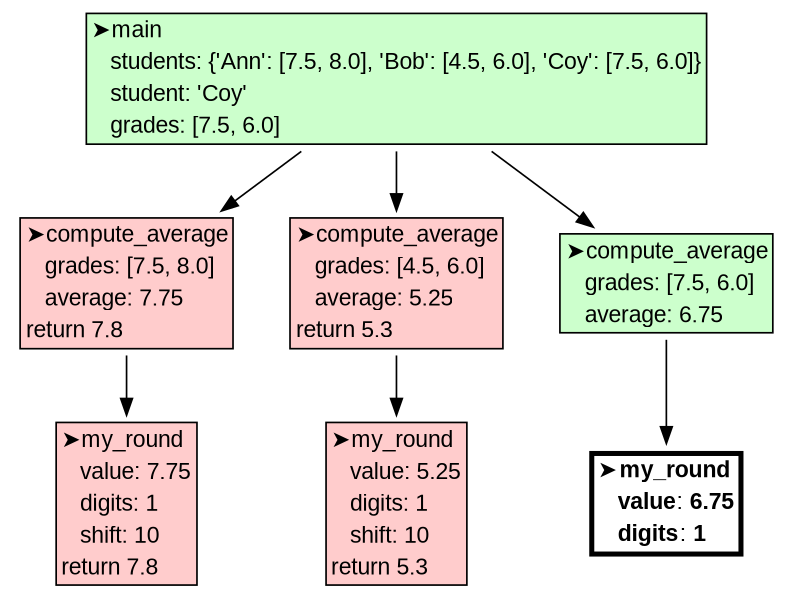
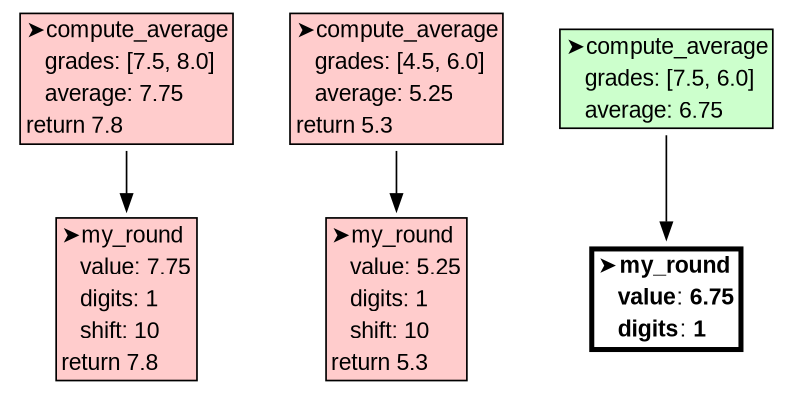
  digraph {
    fontname="Liberation Sans"
    node [shape=plaintext fontname="Liberation Sans"]
    edge [fontname="Liberation Sans"]
-   n1 [label=< <TABLE BORDER="1" CELLBORDER="0" CELLSPACING="0" BGCOLOR="#ccffcc">   <TR><TD ALIGN="left">➤main</TD></TR>   <TR><TD ALIGN="left">   students: {&#x27;Ann&#x27;: [7.5, 8.0], &#x27;Bob&#x27;: [4.5, 6.0], &#x27;Coy&#x27;: [7.5, 6.0]}</TD></TR>   <TR><TD ALIGN="left">   student: &#x27;Coy&#x27;</TD></TR>   <TR><TD ALIGN="left">   grades: [7.5, 6.0]</TD></TR> </TABLE>>]
    n2 [label=< <TABLE BORDER="1" CELLBORDER="0" CELLSPACING="0" BGCOLOR="#ffcccc">   <TR><TD ALIGN="left">➤compute_average</TD></TR>   <TR><TD ALIGN="left">   grades: [7.5, 8.0]</TD></TR>   <TR><TD ALIGN="left">   average: 7.75</TD></TR>   <TR><TD ALIGN="left">return 7.8</TD></TR> </TABLE>>]
    n3 [label=< <TABLE BORDER="1" CELLBORDER="0" CELLSPACING="0" BGCOLOR="#ffcccc">   <TR><TD ALIGN="left">➤compute_average</TD></TR>   <TR><TD ALIGN="left">   grades: [4.5, 6.0]</TD></TR>   <TR><TD ALIGN="left">   average: 5.25</TD></TR>   <TR><TD ALIGN="left">return 5.3</TD></TR> </TABLE>>]
    n4 [label=< <TABLE BORDER="1" CELLBORDER="0" CELLSPACING="0" BGCOLOR="#ccffcc">   <TR><TD ALIGN="left">➤compute_average</TD></TR>   <TR><TD ALIGN="left">   grades: [7.5, 6.0]</TD></TR>   <TR><TD ALIGN="left">   average: 6.75</TD></TR> </TABLE>>]
    n5 [label=< <TABLE BORDER="1" CELLBORDER="0" CELLSPACING="0" BGCOLOR="#ffcccc">   <TR><TD ALIGN="left">➤my_round</TD></TR>   <TR><TD ALIGN="left">   value: 7.75</TD></TR>   <TR><TD ALIGN="left">   digits: 1</TD></TR>   <TR><TD ALIGN="left">   shift: 10</TD></TR>   <TR><TD ALIGN="left">return 7.8</TD></TR> </TABLE>>]
    n6 [label=< <TABLE BORDER="1" CELLBORDER="0" CELLSPACING="0" BGCOLOR="#ffcccc">   <TR><TD ALIGN="left">➤my_round</TD></TR>   <TR><TD ALIGN="left">   value: 5.25</TD></TR>   <TR><TD ALIGN="left">   digits: 1</TD></TR>   <TR><TD ALIGN="left">   shift: 10</TD></TR>   <TR><TD ALIGN="left">return 5.3</TD></TR> </TABLE>>]
    n7 [label=< <TABLE BORDER="3" CELLBORDER="0" CELLSPACING="0" BGCOLOR="#ffffff">   <TR><TD ALIGN="left">➤<B>my_round</B></TD></TR>   <TR><TD ALIGN="left">   <B>value</B>: <B>6.75</B></TD></TR>   <TR><TD ALIGN="left">   <B>digits</B>: <B>1</B></TD></TR> </TABLE>>]
-   n1 -> n2
-   n1 -> n3
-   n1 -> n4
    n2 -> n5
    n3 -> n6
    n4 -> n7
  }
